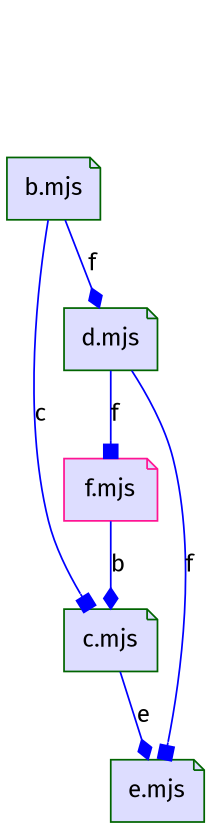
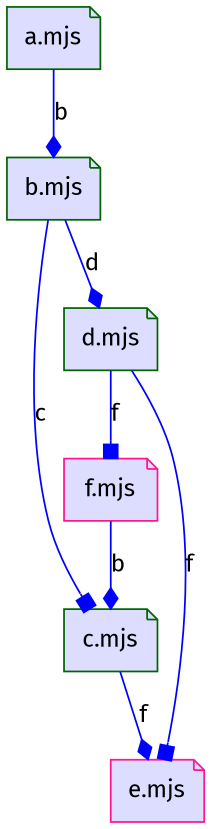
  strict digraph {
    fontname="Fira Sans"
    rankdir=TB
    node [color=darkgreen fillcolor="#DDDDFF" fontname="Fira Sans" shape=note style=filled]
    edge [arrowhead=diamond color=blue fontname="Fira Sans"]
+   n1 [label="a.mjs"]
    n2 [label="b.mjs"]
    n3 [label="c.mjs"]
    n4 [label="d.mjs"]
-   n5 [label="e.mjs"]
+   n5 [color=deeppink label="e.mjs"]
    n6 [color=deeppink label="f.mjs"]
+   n1 -> n2 [label=b]
    n2 -> n3 [arrowhead=box label=c]
-   n2 -> n4 [label=f]
-   n3 -> n5 [label=e]
+   n2 -> n4 [label=d]
+   n3 -> n5 [label=f]
    n4 -> n5 [arrowhead=box label=f]
    n4 -> n6 [arrowhead=box label=f]
    n6 -> n3 [label=b]
  }
